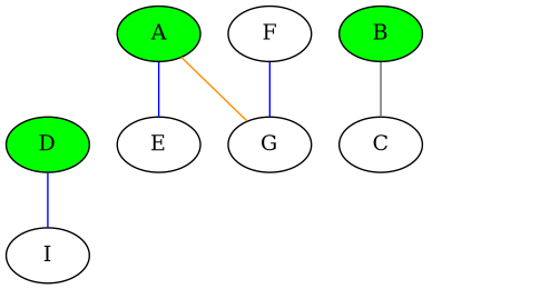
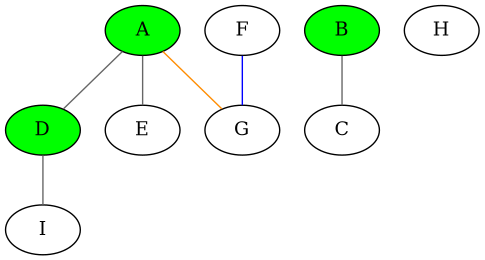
  graph {
    edge [color=blue]
    A [fillcolor=green style=filled]
    D [fillcolor=green style=filled]
    E
    G
    B [fillcolor=green style=filled]
    C
    I
    F
-   A -- E
+   H
+   A -- D [color=gray40]
+   A -- E [color=gray40]
    A -- G [color=darkorange]
-   D -- I
+   D -- I [color=gray40]
    B -- C [color=gray40]
    F -- G
  }
